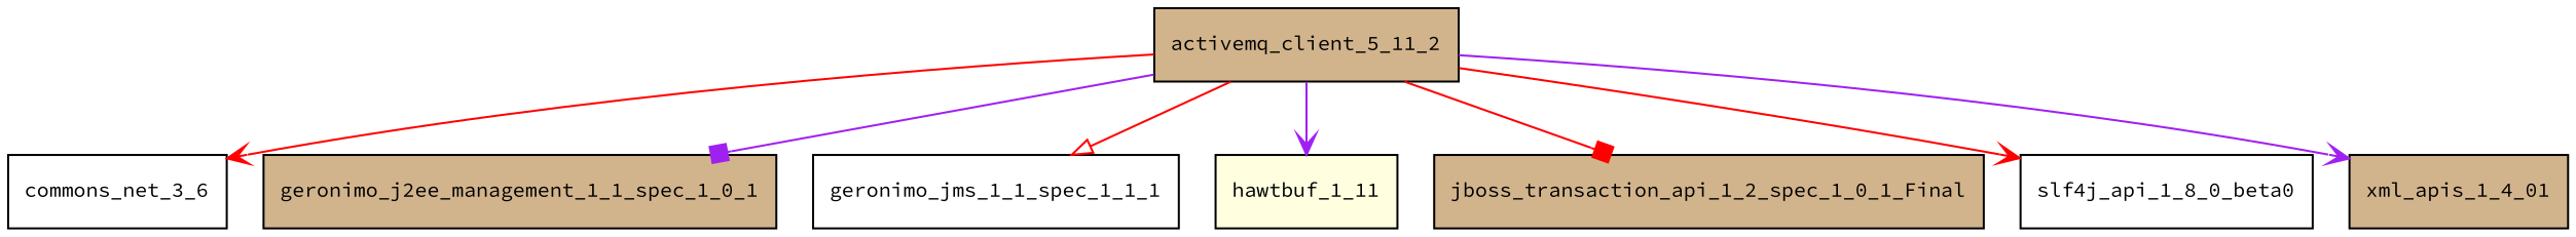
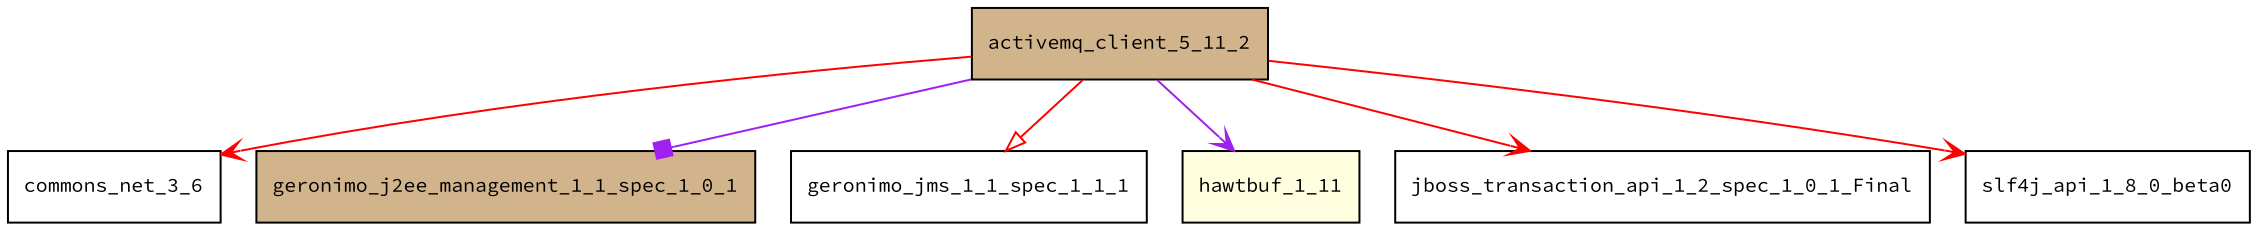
  digraph {
    fontname="Source Code Pro"
    node [fillcolor=tan fontname="Source Code Pro" fontsize=10.0 shape=box style=filled]
    edge [arrowhead=vee color=red fontname="Source Code Pro"]
    n1 [label=activemq_client_5_11_2]
    commons_net_3_6 [fillcolor=white]
    geronimo_j2ee_management_1_1_spec_1_0_1
    geronimo_jms_1_1_spec_1_1_1 [fillcolor=white]
    hawtbuf_1_11 [fillcolor=lightyellow]
-   jboss_transaction_api_1_2_spec_1_0_1_Final
+   jboss_transaction_api_1_2_spec_1_0_1_Final [fillcolor=white]
    slf4j_api_1_8_0_beta0 [fillcolor=white]
-   xml_apis_1_4_01
    n1 -> commons_net_3_6
    n1 -> geronimo_j2ee_management_1_1_spec_1_0_1 [arrowhead=box color=purple]
    n1 -> geronimo_jms_1_1_spec_1_1_1 [arrowhead=onormal]
    n1 -> hawtbuf_1_11 [color=purple]
-   n1 -> jboss_transaction_api_1_2_spec_1_0_1_Final [arrowhead=box]
+   n1 -> jboss_transaction_api_1_2_spec_1_0_1_Final
    n1 -> slf4j_api_1_8_0_beta0
-   n1 -> xml_apis_1_4_01 [color=purple]
  }
